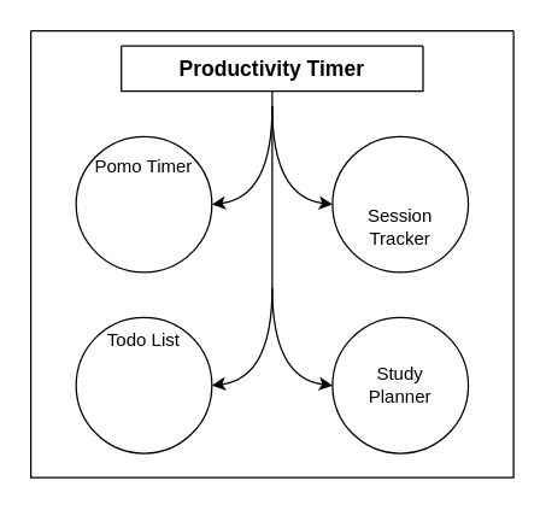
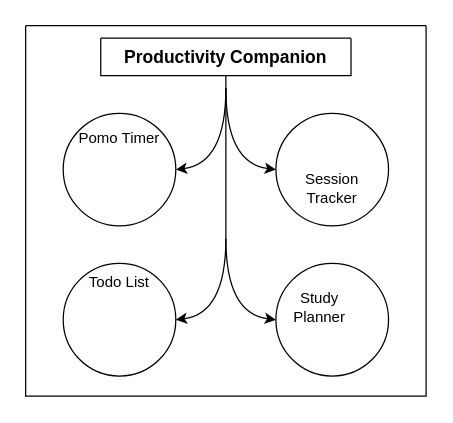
  <mxCell id="0" />
  <mxCell id="1" parent="0" />
  <mxCell id="2" value="" style="swimlane;startSize=0;" parent="1" vertex="1"><mxGeometry x="20" y="20" width="320" height="296" as="geometry" /></mxCell>
  <mxCell id="3" value="" style="swimlane;startSize=0;" parent="2" vertex="1"><mxGeometry x="60" y="10" width="200" height="30" as="geometry" /></mxCell>
- <mxCell id="4" value="&lt;font style=&quot;font-size: 14px&quot;&gt;&lt;b&gt;Productivity Timer&lt;/b&gt;&lt;/font&gt;" style="text;html=1;strokeColor=none;fillColor=none;align=center;verticalAlign=middle;whiteSpace=wrap;rounded=0;" parent="3" vertex="1"><mxGeometry x="10" width="180" height="30" as="geometry" /></mxCell>
+ <mxCell id="4" value="&lt;font style=&quot;font-size: 14px&quot;&gt;&lt;b&gt;Productivity Companion&lt;/b&gt;&lt;/font&gt;" style="text;html=1;strokeColor=none;fillColor=none;align=center;verticalAlign=middle;whiteSpace=wrap;rounded=0;" parent="3" vertex="1"><mxGeometry x="10" width="180" height="30" as="geometry" /></mxCell>
  <mxCell id="5" value="" style="ellipse;whiteSpace=wrap;html=1;aspect=fixed;" parent="2" vertex="1"><mxGeometry x="30" y="70" width="90" height="90" as="geometry" /></mxCell>
  <mxCell id="6" value="Pomo Timer" style="text;html=1;strokeColor=none;fillColor=none;align=center;verticalAlign=middle;whiteSpace=wrap;rounded=0;" parent="2" vertex="1"><mxGeometry x="40" y="75" width="70" height="30" as="geometry" /></mxCell>
  <mxCell id="7" value="" style="ellipse;whiteSpace=wrap;html=1;aspect=fixed;" parent="2" vertex="1"><mxGeometry x="200" y="70" width="90" height="90" as="geometry" /></mxCell>
  <mxCell id="8" value="Session Tracker" style="text;html=1;strokeColor=none;fillColor=none;align=center;verticalAlign=middle;whiteSpace=wrap;rounded=0;" parent="2" vertex="1"><mxGeometry x="215" y="115" width="60" height="30" as="geometry" /></mxCell>
  <mxCell id="9" value="" style="ellipse;whiteSpace=wrap;html=1;aspect=fixed;" parent="2" vertex="1"><mxGeometry x="30" y="190" width="90" height="90" as="geometry" /></mxCell>
  <mxCell id="10" value="" style="ellipse;whiteSpace=wrap;html=1;aspect=fixed;" parent="2" vertex="1"><mxGeometry x="200" y="190" width="90" height="90" as="geometry" /></mxCell>
  <mxCell id="11" value="Todo List" style="text;html=1;strokeColor=none;fillColor=none;align=center;verticalAlign=middle;whiteSpace=wrap;rounded=0;" parent="2" vertex="1"><mxGeometry x="40" y="195" width="70" height="20" as="geometry" /></mxCell>
- <mxCell id="12" value="Study Planner" style="text;html=1;strokeColor=none;fillColor=none;align=center;verticalAlign=middle;whiteSpace=wrap;rounded=0;" parent="2" vertex="1"><mxGeometry x="215" y="215" width="60" height="40" as="geometry" /></mxCell>
+ <mxCell id="12" value="Study Planner" style="text;html=1;strokeColor=none;fillColor=none;align=center;verticalAlign=middle;whiteSpace=wrap;rounded=0;" parent="2" vertex="1"><mxGeometry x="205" y="205" width="60" height="40" as="geometry" /></mxCell>
  <mxCell id="13" value="" style="curved=1;endArrow=classic;html=1;entryX=1;entryY=0.5;entryDx=0;entryDy=0;" parent="2" edge="1"><mxGeometry width="50" height="50" relative="1" as="geometry"><mxPoint x="160" y="50" as="sourcePoint" /><mxPoint x="120.0" y="115" as="targetPoint" /><Array as="points"><mxPoint x="160" y="110" /></Array></mxGeometry></mxCell>
  <mxCell id="14" value="" style="curved=1;endArrow=classic;html=1;entryX=0;entryY=0.5;entryDx=0;entryDy=0;" parent="1" target="10" edge="1"><mxGeometry width="50" height="50" relative="1" as="geometry"><mxPoint x="180" y="190" as="sourcePoint" /><mxPoint x="210" y="250" as="targetPoint" /><Array as="points"><mxPoint x="180" y="190" /><mxPoint x="180" y="250" /></Array></mxGeometry></mxCell>
  <mxCell id="15" value="" style="curved=1;endArrow=classic;html=1;entryX=1;entryY=0.5;entryDx=0;entryDy=0;" parent="1" target="9" edge="1"><mxGeometry width="50" height="50" relative="1" as="geometry"><mxPoint x="180" y="190" as="sourcePoint" /><mxPoint x="205" y="260" as="targetPoint" /><Array as="points"><mxPoint x="180" y="250" /></Array></mxGeometry></mxCell>
  <mxCell id="16" value="" style="endArrow=none;html=1;entryX=0.5;entryY=1;entryDx=0;entryDy=0;" parent="1" target="4" edge="1"><mxGeometry width="50" height="50" relative="1" as="geometry"><mxPoint x="180" y="190" as="sourcePoint" /><mxPoint x="210" y="130" as="targetPoint" /></mxGeometry></mxCell>
  <mxCell id="17" value="" style="curved=1;endArrow=classic;html=1;entryX=0;entryY=0.5;entryDx=0;entryDy=0;" parent="1" edge="1"><mxGeometry width="50" height="50" relative="1" as="geometry"><mxPoint x="180" y="70" as="sourcePoint" /><mxPoint x="220" y="135" as="targetPoint" /><Array as="points"><mxPoint x="180" y="70" /><mxPoint x="180" y="130" /></Array></mxGeometry></mxCell>
